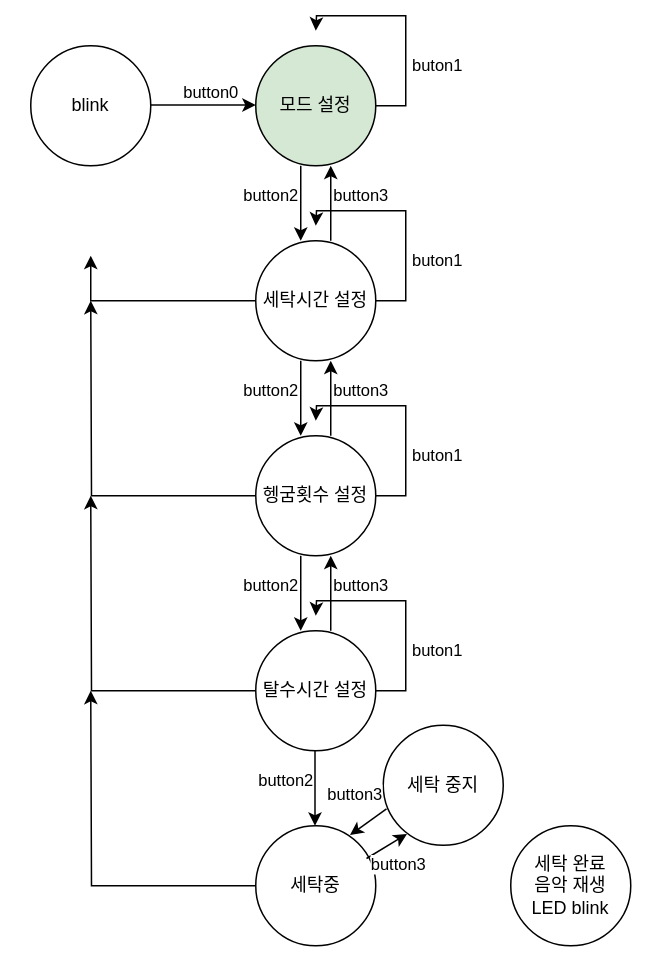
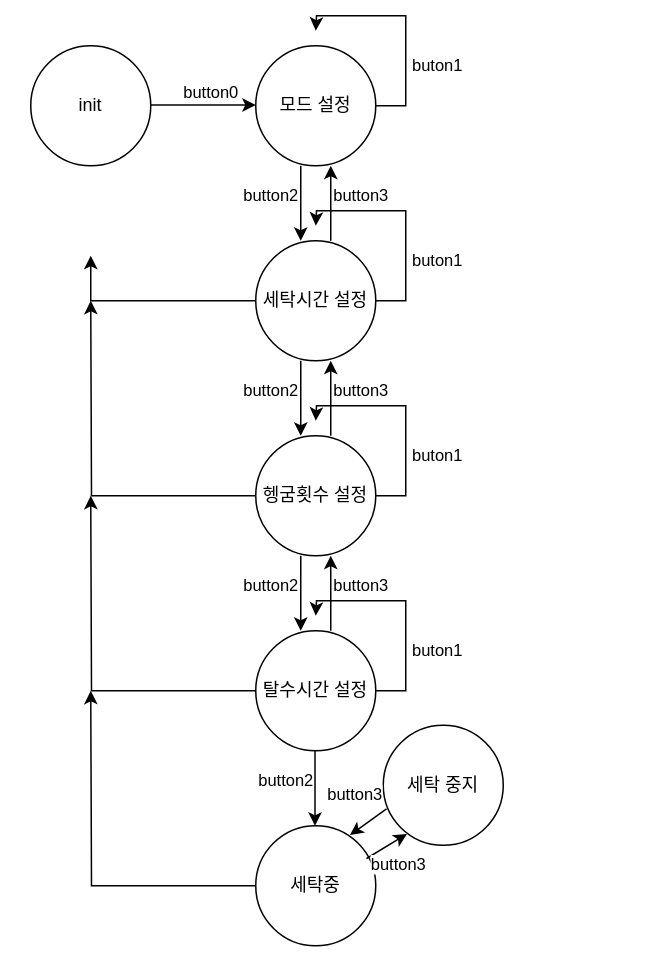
  <mxCell id="0" />
  <mxCell id="1" parent="0" />
- <mxCell id="2" value="blink" style="ellipse;whiteSpace=wrap;html=1;aspect=fixed;" parent="1" vertex="1"><mxGeometry x="20" y="30" width="80" height="80" as="geometry" /></mxCell>
+ <mxCell id="2" value="init" style="ellipse;whiteSpace=wrap;html=1;aspect=fixed;" parent="1" vertex="1"><mxGeometry x="20" y="30" width="80" height="80" as="geometry" /></mxCell>
  <mxCell id="3" value="button0" style="endArrow=classic;html=1;rounded=0;" parent="1" edge="1"><mxGeometry x="0.143" y="10" width="50" height="50" relative="1" as="geometry"><mxPoint x="100" y="69.5" as="sourcePoint" /><mxPoint x="170" y="69.5" as="targetPoint" /><mxPoint y="1" as="offset" /></mxGeometry></mxCell>
  <mxCell id="4" style="edgeStyle=orthogonalEdgeStyle;rounded=0;orthogonalLoop=1;jettySize=auto;html=1;exitX=1;exitY=0.5;exitDx=0;exitDy=0;" parent="1" source="6" edge="1"><mxGeometry relative="1" as="geometry"><mxPoint x="210" y="20" as="targetPoint" /></mxGeometry></mxCell>
  <mxCell id="5" value="buton1" style="edgeLabel;html=1;align=center;verticalAlign=middle;resizable=0;points=[];" parent="4" vertex="1" connectable="0"><mxGeometry x="-0.358" y="1" relative="1" as="geometry"><mxPoint x="21" as="offset" /></mxGeometry></mxCell>
- <mxCell id="6" value="모드 설정" style="ellipse;whiteSpace=wrap;html=1;aspect=fixed;fillColor=#d5e8d4;" parent="1" vertex="1"><mxGeometry x="170" y="30" width="80" height="80" as="geometry" /></mxCell>
+ <mxCell id="6" value="모드 설정" style="ellipse;whiteSpace=wrap;html=1;aspect=fixed;" parent="1" vertex="1"><mxGeometry x="170" y="30" width="80" height="80" as="geometry" /></mxCell>
  <mxCell id="7" style="edgeStyle=orthogonalEdgeStyle;rounded=0;orthogonalLoop=1;jettySize=auto;html=1;exitX=0;exitY=0.5;exitDx=0;exitDy=0;" parent="1" source="8" edge="1"><mxGeometry relative="1" as="geometry"><mxPoint x="60" y="460" as="targetPoint" /></mxGeometry></mxCell>
  <mxCell id="8" value="세탁중" style="ellipse;whiteSpace=wrap;html=1;aspect=fixed;" parent="1" vertex="1"><mxGeometry x="170" y="550" width="80" height="80" as="geometry" /></mxCell>
  <mxCell id="9" value="button2" style="endArrow=classic;html=1;rounded=0;" parent="1" edge="1"><mxGeometry x="-0.2" y="-20" width="50" height="50" relative="1" as="geometry"><mxPoint x="200" y="110" as="sourcePoint" /><mxPoint x="200" y="160" as="targetPoint" /><mxPoint as="offset" /></mxGeometry></mxCell>
  <mxCell id="10" value="button2" style="endArrow=classic;html=1;rounded=0;" parent="1" edge="1"><mxGeometry x="-0.2" y="-20" width="50" height="50" relative="1" as="geometry"><mxPoint x="200" y="240" as="sourcePoint" /><mxPoint x="200" y="290" as="targetPoint" /><mxPoint as="offset" /></mxGeometry></mxCell>
  <mxCell id="11" value="button2" style="endArrow=classic;html=1;rounded=0;" parent="1" edge="1"><mxGeometry x="-0.2" y="-20" width="50" height="50" relative="1" as="geometry"><mxPoint x="200" y="370" as="sourcePoint" /><mxPoint x="200" y="420" as="targetPoint" /><mxPoint as="offset" /></mxGeometry></mxCell>
  <mxCell id="12" value="button2" style="endArrow=classic;html=1;rounded=0;" parent="1" edge="1"><mxGeometry x="-0.2" y="-20" width="50" height="50" relative="1" as="geometry"><mxPoint x="209.5" y="500" as="sourcePoint" /><mxPoint x="209.5" y="550" as="targetPoint" /><mxPoint as="offset" /></mxGeometry></mxCell>
  <mxCell id="13" value="button3" style="endArrow=classic;html=1;rounded=0;" parent="1" edge="1"><mxGeometry x="0.2" y="-20" width="50" height="50" relative="1" as="geometry"><mxPoint x="220" y="160" as="sourcePoint" /><mxPoint x="220" y="110" as="targetPoint" /><mxPoint as="offset" /></mxGeometry></mxCell>
  <mxCell id="14" value="button3" style="endArrow=classic;html=1;rounded=0;" parent="1" edge="1"><mxGeometry x="0.2" y="-20" width="50" height="50" relative="1" as="geometry"><mxPoint x="220" y="290" as="sourcePoint" /><mxPoint x="220" y="240" as="targetPoint" /><mxPoint as="offset" /></mxGeometry></mxCell>
  <mxCell id="15" value="button3" style="endArrow=classic;html=1;rounded=0;" parent="1" edge="1"><mxGeometry x="0.2" y="-20" width="50" height="50" relative="1" as="geometry"><mxPoint x="220" y="420" as="sourcePoint" /><mxPoint x="220" y="370" as="targetPoint" /><mxPoint as="offset" /></mxGeometry></mxCell>
  <mxCell id="16" style="edgeStyle=orthogonalEdgeStyle;rounded=0;orthogonalLoop=1;jettySize=auto;html=1;exitX=1;exitY=0.5;exitDx=0;exitDy=0;" parent="1" source="19" edge="1"><mxGeometry relative="1" as="geometry"><mxPoint x="210" y="150" as="targetPoint" /></mxGeometry></mxCell>
  <mxCell id="17" value="buton1" style="edgeLabel;html=1;align=center;verticalAlign=middle;resizable=0;points=[];" parent="16" vertex="1" connectable="0"><mxGeometry x="-0.358" y="1" relative="1" as="geometry"><mxPoint x="21" as="offset" /></mxGeometry></mxCell>
  <mxCell id="18" style="edgeStyle=orthogonalEdgeStyle;rounded=0;orthogonalLoop=1;jettySize=auto;html=1;exitX=0;exitY=0.5;exitDx=0;exitDy=0;" parent="1" source="19" edge="1"><mxGeometry relative="1" as="geometry"><mxPoint x="60" y="170" as="targetPoint" /><Array as="points"><mxPoint x="60" y="200" /></Array></mxGeometry></mxCell>
  <mxCell id="19" value="세탁시간 설정" style="ellipse;whiteSpace=wrap;html=1;aspect=fixed;" parent="1" vertex="1"><mxGeometry x="170" y="160" width="80" height="80" as="geometry" /></mxCell>
  <mxCell id="20" style="edgeStyle=orthogonalEdgeStyle;rounded=0;orthogonalLoop=1;jettySize=auto;html=1;exitX=1;exitY=0.5;exitDx=0;exitDy=0;" parent="1" source="23" edge="1"><mxGeometry relative="1" as="geometry"><mxPoint x="210" y="280" as="targetPoint" /></mxGeometry></mxCell>
  <mxCell id="21" value="buton1" style="edgeLabel;html=1;align=center;verticalAlign=middle;resizable=0;points=[];" parent="20" vertex="1" connectable="0"><mxGeometry x="-0.358" y="1" relative="1" as="geometry"><mxPoint x="21" as="offset" /></mxGeometry></mxCell>
  <mxCell id="22" style="edgeStyle=orthogonalEdgeStyle;rounded=0;orthogonalLoop=1;jettySize=auto;html=1;" parent="1" source="23" edge="1"><mxGeometry relative="1" as="geometry"><mxPoint x="60" y="200" as="targetPoint" /></mxGeometry></mxCell>
  <mxCell id="23" value="헹굼횟수 설정" style="ellipse;whiteSpace=wrap;html=1;aspect=fixed;" parent="1" vertex="1"><mxGeometry x="170" y="290" width="80" height="80" as="geometry" /></mxCell>
  <mxCell id="24" style="edgeStyle=orthogonalEdgeStyle;rounded=0;orthogonalLoop=1;jettySize=auto;html=1;exitX=1;exitY=0.5;exitDx=0;exitDy=0;" parent="1" source="27" edge="1"><mxGeometry relative="1" as="geometry"><mxPoint x="210" y="410" as="targetPoint" /></mxGeometry></mxCell>
  <mxCell id="25" value="buton1" style="edgeLabel;html=1;align=center;verticalAlign=middle;resizable=0;points=[];" parent="24" vertex="1" connectable="0"><mxGeometry x="-0.358" y="1" relative="1" as="geometry"><mxPoint x="21" as="offset" /></mxGeometry></mxCell>
  <mxCell id="26" style="edgeStyle=orthogonalEdgeStyle;rounded=0;orthogonalLoop=1;jettySize=auto;html=1;exitX=0;exitY=0.5;exitDx=0;exitDy=0;" parent="1" source="27" edge="1"><mxGeometry relative="1" as="geometry"><mxPoint x="60" y="330" as="targetPoint" /></mxGeometry></mxCell>
  <mxCell id="27" value="탈수시간 설정" style="ellipse;whiteSpace=wrap;html=1;aspect=fixed;" parent="1" vertex="1"><mxGeometry x="170" y="420" width="80" height="80" as="geometry" /></mxCell>
- <mxCell id="28" value="세탁 완료&lt;div&gt;음악 재생&lt;/div&gt;&lt;div&gt;LED blink&lt;/div&gt;" style="ellipse;whiteSpace=wrap;html=1;aspect=fixed;" parent="1" vertex="1"><mxGeometry x="340" y="550" width="80" height="80" as="geometry" /></mxCell>
  <mxCell id="29" value="세탁 중지" style="ellipse;whiteSpace=wrap;html=1;aspect=fixed;" vertex="1" parent="1"><mxGeometry x="255" y="483" width="80" height="80" as="geometry" /></mxCell>
  <mxCell id="30" value="button3" style="endArrow=classic;html=1;rounded=0;exitX=0.027;exitY=0.696;exitDx=0;exitDy=0;exitPerimeter=0;entryX=0.785;entryY=0.078;entryDx=0;entryDy=0;entryPerimeter=0;" edge="1" parent="1" source="29" target="8"><mxGeometry x="-0.2" y="-20" width="50" height="50" relative="1" as="geometry"><mxPoint x="269" y="533" as="sourcePoint" /><mxPoint x="240" y="576" as="targetPoint" /><mxPoint as="offset" /></mxGeometry></mxCell>
  <mxCell id="31" value="button3" style="endArrow=classic;html=1;rounded=0;exitX=0.923;exitY=0.273;exitDx=0;exitDy=0;exitPerimeter=0;entryX=0.198;entryY=0.906;entryDx=0;entryDy=0;entryPerimeter=0;" edge="1" parent="1" source="8" target="29"><mxGeometry x="0.043" y="-14" width="50" height="50" relative="1" as="geometry"><mxPoint x="271" y="556" as="sourcePoint" /><mxPoint x="250" y="574" as="targetPoint" /><mxPoint as="offset" /></mxGeometry></mxCell>
